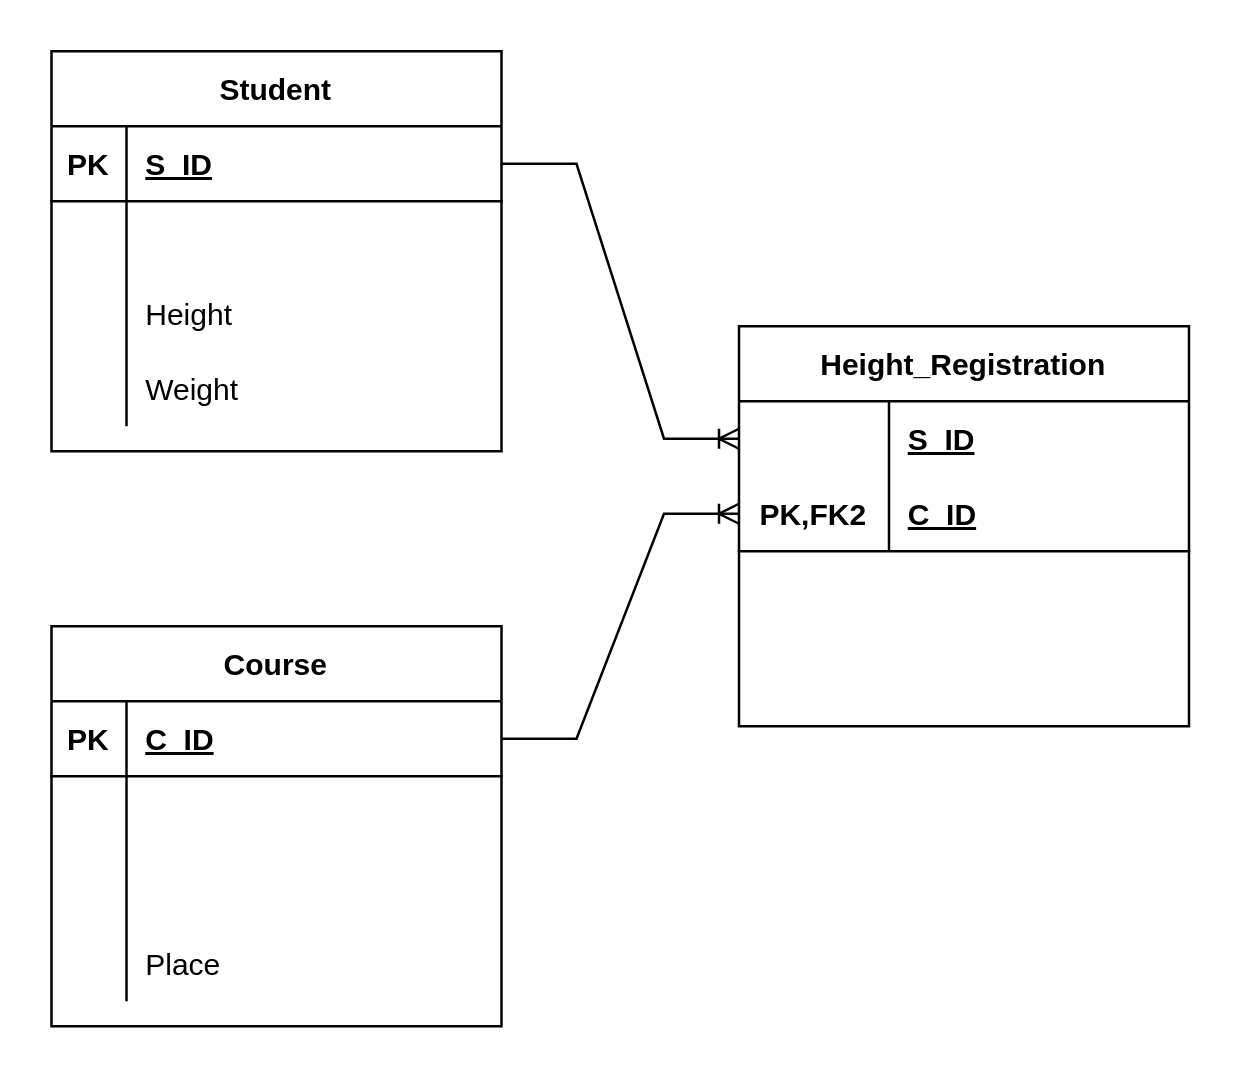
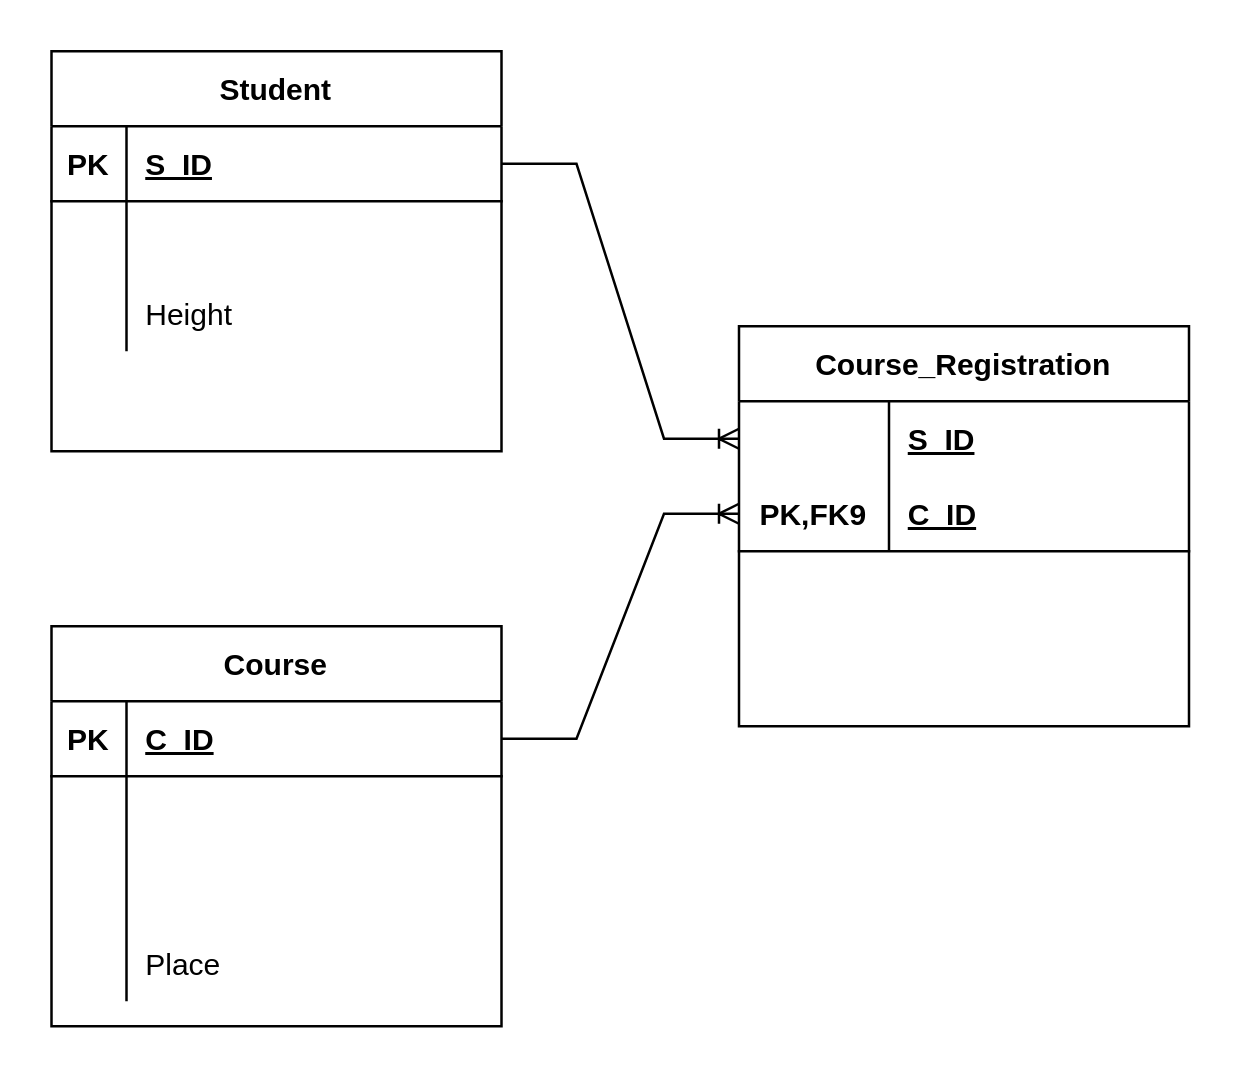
  <mxCell id="0" />
  <mxCell id="1" parent="0" />
  <mxCell id="2" value="Student" style="shape=table;startSize=30;container=1;collapsible=1;childLayout=tableLayout;fixedRows=1;rowLines=0;fontStyle=1;align=center;resizeLast=1;strokeWidth=1;" vertex="1" parent="1"><mxGeometry x="20" y="20" width="180" height="160" as="geometry" /></mxCell>
  <mxCell id="3" value="" style="shape=partialRectangle;collapsible=0;dropTarget=0;pointerEvents=0;fillColor=none;top=0;left=0;bottom=1;right=0;points=[[0,0.5],[1,0.5]];portConstraint=eastwest;strokeWidth=1;" vertex="1" parent="2"><mxGeometry y="30" width="180" height="30" as="geometry" /></mxCell>
  <mxCell id="4" value="PK" style="shape=partialRectangle;connectable=0;fillColor=none;top=0;left=0;bottom=0;right=0;fontStyle=1;overflow=hidden;strokeWidth=1;" vertex="1" parent="3"><mxGeometry width="30" height="30" as="geometry"><mxRectangle width="30" height="30" as="alternateBounds" /></mxGeometry></mxCell>
  <mxCell id="5" value="S_ID" style="shape=partialRectangle;connectable=0;fillColor=none;top=0;left=0;bottom=0;right=0;align=left;spacingLeft=6;fontStyle=5;overflow=hidden;strokeWidth=1;" vertex="1" parent="3"><mxGeometry x="30" width="150" height="30" as="geometry"><mxRectangle width="150" height="30" as="alternateBounds" /></mxGeometry></mxCell>
  <mxCell id="6" value="" style="shape=partialRectangle;collapsible=0;dropTarget=0;pointerEvents=0;fillColor=none;top=0;left=0;bottom=0;right=0;points=[[0,0.5],[1,0.5]];portConstraint=eastwest;strokeWidth=1;" vertex="1" parent="2"><mxGeometry y="60" width="180" height="30" as="geometry" /></mxCell>
  <mxCell id="7" value="" style="shape=partialRectangle;connectable=0;fillColor=none;top=0;left=0;bottom=0;right=0;editable=1;overflow=hidden;strokeWidth=1;" vertex="1" parent="6"><mxGeometry width="30" height="30" as="geometry"><mxRectangle width="30" height="30" as="alternateBounds" /></mxGeometry></mxCell>
  <mxCell id="8" value="" style="shape=partialRectangle;collapsible=0;dropTarget=0;pointerEvents=0;fillColor=none;top=0;left=0;bottom=0;right=0;points=[[0,0.5],[1,0.5]];portConstraint=eastwest;strokeWidth=1;" vertex="1" parent="2"><mxGeometry y="90" width="180" height="30" as="geometry" /></mxCell>
  <mxCell id="9" value="" style="shape=partialRectangle;connectable=0;fillColor=none;top=0;left=0;bottom=0;right=0;editable=1;overflow=hidden;strokeWidth=1;" vertex="1" parent="8"><mxGeometry width="30" height="30" as="geometry"><mxRectangle width="30" height="30" as="alternateBounds" /></mxGeometry></mxCell>
  <mxCell id="10" value="Height" style="shape=partialRectangle;connectable=0;fillColor=none;top=0;left=0;bottom=0;right=0;align=left;spacingLeft=6;overflow=hidden;strokeWidth=1;" vertex="1" parent="8"><mxGeometry x="30" width="150" height="30" as="geometry"><mxRectangle width="150" height="30" as="alternateBounds" /></mxGeometry></mxCell>
  <mxCell id="11" value="" style="shape=partialRectangle;collapsible=0;dropTarget=0;pointerEvents=0;fillColor=none;top=0;left=0;bottom=0;right=0;points=[[0,0.5],[1,0.5]];portConstraint=eastwest;strokeWidth=1;" vertex="1" parent="2"><mxGeometry y="120" width="180" height="30" as="geometry" /></mxCell>
  <mxCell id="12" value="" style="shape=partialRectangle;connectable=0;fillColor=none;top=0;left=0;bottom=0;right=0;editable=1;overflow=hidden;strokeWidth=1;" vertex="1" parent="11"><mxGeometry width="30" height="30" as="geometry"><mxRectangle width="30" height="30" as="alternateBounds" /></mxGeometry></mxCell>
- <mxCell id="13" value="Weight" style="shape=partialRectangle;connectable=0;fillColor=none;top=0;left=0;bottom=0;right=0;align=left;spacingLeft=6;overflow=hidden;strokeWidth=1;" vertex="1" parent="11"><mxGeometry x="30" width="150" height="30" as="geometry"><mxRectangle width="150" height="30" as="alternateBounds" /></mxGeometry></mxCell>
  <mxCell id="14" value="Course" style="shape=table;startSize=30;container=1;collapsible=1;childLayout=tableLayout;fixedRows=1;rowLines=0;fontStyle=1;align=center;resizeLast=1;strokeColor=default;strokeWidth=1;" vertex="1" parent="1"><mxGeometry x="20" y="250" width="180" height="160" as="geometry" /></mxCell>
  <mxCell id="15" value="" style="shape=partialRectangle;collapsible=0;dropTarget=0;pointerEvents=0;fillColor=none;top=0;left=0;bottom=1;right=0;points=[[0,0.5],[1,0.5]];portConstraint=eastwest;strokeColor=default;strokeWidth=1;" vertex="1" parent="14"><mxGeometry y="30" width="180" height="30" as="geometry" /></mxCell>
  <mxCell id="16" value="PK" style="shape=partialRectangle;connectable=0;fillColor=none;top=0;left=0;bottom=0;right=0;fontStyle=1;overflow=hidden;strokeColor=default;strokeWidth=1;" vertex="1" parent="15"><mxGeometry width="30" height="30" as="geometry"><mxRectangle width="30" height="30" as="alternateBounds" /></mxGeometry></mxCell>
  <mxCell id="17" value="C_ID" style="shape=partialRectangle;connectable=0;fillColor=none;top=0;left=0;bottom=0;right=0;align=left;spacingLeft=6;fontStyle=5;overflow=hidden;strokeColor=default;strokeWidth=1;" vertex="1" parent="15"><mxGeometry x="30" width="150" height="30" as="geometry"><mxRectangle width="150" height="30" as="alternateBounds" /></mxGeometry></mxCell>
  <mxCell id="18" value="" style="shape=partialRectangle;collapsible=0;dropTarget=0;pointerEvents=0;fillColor=none;top=0;left=0;bottom=0;right=0;points=[[0,0.5],[1,0.5]];portConstraint=eastwest;strokeColor=default;strokeWidth=1;" vertex="1" parent="14"><mxGeometry y="60" width="180" height="30" as="geometry" /></mxCell>
  <mxCell id="19" value="" style="shape=partialRectangle;connectable=0;fillColor=none;top=0;left=0;bottom=0;right=0;editable=1;overflow=hidden;strokeColor=default;strokeWidth=1;" vertex="1" parent="18"><mxGeometry width="30" height="30" as="geometry"><mxRectangle width="30" height="30" as="alternateBounds" /></mxGeometry></mxCell>
  <mxCell id="20" value="" style="shape=partialRectangle;collapsible=0;dropTarget=0;pointerEvents=0;fillColor=none;top=0;left=0;bottom=0;right=0;points=[[0,0.5],[1,0.5]];portConstraint=eastwest;strokeColor=default;strokeWidth=1;" vertex="1" parent="14"><mxGeometry y="90" width="180" height="30" as="geometry" /></mxCell>
  <mxCell id="21" value="" style="shape=partialRectangle;connectable=0;fillColor=none;top=0;left=0;bottom=0;right=0;editable=1;overflow=hidden;strokeColor=default;strokeWidth=1;" vertex="1" parent="20"><mxGeometry width="30" height="30" as="geometry"><mxRectangle width="30" height="30" as="alternateBounds" /></mxGeometry></mxCell>
  <mxCell id="22" value="" style="shape=partialRectangle;collapsible=0;dropTarget=0;pointerEvents=0;fillColor=none;top=0;left=0;bottom=0;right=0;points=[[0,0.5],[1,0.5]];portConstraint=eastwest;strokeColor=default;strokeWidth=1;" vertex="1" parent="14"><mxGeometry y="120" width="180" height="30" as="geometry" /></mxCell>
  <mxCell id="23" value="" style="shape=partialRectangle;connectable=0;fillColor=none;top=0;left=0;bottom=0;right=0;editable=1;overflow=hidden;strokeColor=default;strokeWidth=1;" vertex="1" parent="22"><mxGeometry width="30" height="30" as="geometry"><mxRectangle width="30" height="30" as="alternateBounds" /></mxGeometry></mxCell>
  <mxCell id="24" value="Place" style="shape=partialRectangle;connectable=0;fillColor=none;top=0;left=0;bottom=0;right=0;align=left;spacingLeft=6;overflow=hidden;strokeColor=default;strokeWidth=1;" vertex="1" parent="22"><mxGeometry x="30" width="150" height="30" as="geometry"><mxRectangle width="150" height="30" as="alternateBounds" /></mxGeometry></mxCell>
- <mxCell id="25" value="Height_Registration" style="shape=table;startSize=30;container=1;collapsible=1;childLayout=tableLayout;fixedRows=1;rowLines=0;fontStyle=1;align=center;resizeLast=1;strokeColor=default;strokeWidth=1;" vertex="1" parent="1"><mxGeometry x="295" y="130" width="180" height="160" as="geometry" /></mxCell>
+ <mxCell id="25" value="Course_Registration" style="shape=table;startSize=30;container=1;collapsible=1;childLayout=tableLayout;fixedRows=1;rowLines=0;fontStyle=1;align=center;resizeLast=1;strokeColor=default;strokeWidth=1;" vertex="1" parent="1"><mxGeometry x="295" y="130" width="180" height="160" as="geometry" /></mxCell>
  <mxCell id="26" value="" style="shape=partialRectangle;collapsible=0;dropTarget=0;pointerEvents=0;fillColor=none;top=0;left=0;bottom=0;right=0;points=[[0,0.5],[1,0.5]];portConstraint=eastwest;strokeColor=default;strokeWidth=1;" vertex="1" parent="25"><mxGeometry y="30" width="180" height="30" as="geometry" /></mxCell>
  <mxCell id="27" value="S_ID" style="shape=partialRectangle;connectable=0;fillColor=none;top=0;left=0;bottom=0;right=0;align=left;spacingLeft=6;fontStyle=5;overflow=hidden;strokeColor=default;strokeWidth=1;" vertex="1" parent="26"><mxGeometry x="60" width="120" height="30" as="geometry"><mxRectangle width="120" height="30" as="alternateBounds" /></mxGeometry></mxCell>
  <mxCell id="28" value="" style="shape=partialRectangle;collapsible=0;dropTarget=0;pointerEvents=0;fillColor=none;top=0;left=0;bottom=1;right=0;points=[[0,0.5],[1,0.5]];portConstraint=eastwest;strokeColor=default;strokeWidth=1;" vertex="1" parent="25"><mxGeometry y="60" width="180" height="30" as="geometry" /></mxCell>
- <mxCell id="29" value="PK,FK2" style="shape=partialRectangle;connectable=0;fillColor=none;top=0;left=0;bottom=0;right=0;fontStyle=1;overflow=hidden;strokeColor=default;strokeWidth=1;" vertex="1" parent="28"><mxGeometry width="60" height="30" as="geometry"><mxRectangle width="60" height="30" as="alternateBounds" /></mxGeometry></mxCell>
+ <mxCell id="29" value="PK,FK9" style="shape=partialRectangle;connectable=0;fillColor=none;top=0;left=0;bottom=0;right=0;fontStyle=1;overflow=hidden;strokeColor=default;strokeWidth=1;" vertex="1" parent="28"><mxGeometry width="60" height="30" as="geometry"><mxRectangle width="60" height="30" as="alternateBounds" /></mxGeometry></mxCell>
  <mxCell id="30" value="C_ID" style="shape=partialRectangle;connectable=0;fillColor=none;top=0;left=0;bottom=0;right=0;align=left;spacingLeft=6;fontStyle=5;overflow=hidden;strokeColor=default;strokeWidth=1;" vertex="1" parent="28"><mxGeometry x="60" width="120" height="30" as="geometry"><mxRectangle width="120" height="30" as="alternateBounds" /></mxGeometry></mxCell>
  <mxCell id="31" value="" style="shape=partialRectangle;collapsible=0;dropTarget=0;pointerEvents=0;fillColor=none;top=0;left=0;bottom=0;right=0;points=[[0,0.5],[1,0.5]];portConstraint=eastwest;strokeColor=default;strokeWidth=1;" vertex="1" parent="25"><mxGeometry y="90" width="180" height="30" as="geometry" /></mxCell>
  <mxCell id="32" value="" style="shape=partialRectangle;connectable=0;fillColor=none;top=0;left=0;bottom=0;right=0;editable=1;overflow=hidden;strokeColor=default;strokeWidth=1;" vertex="1" parent="31"><mxGeometry width="60" height="30" as="geometry"><mxRectangle width="60" height="30" as="alternateBounds" /></mxGeometry></mxCell>
  <mxCell id="33" value="" style="shape=partialRectangle;collapsible=0;dropTarget=0;pointerEvents=0;fillColor=none;top=0;left=0;bottom=0;right=0;points=[[0,0.5],[1,0.5]];portConstraint=eastwest;strokeColor=default;strokeWidth=1;" vertex="1" parent="25"><mxGeometry y="120" width="180" height="30" as="geometry" /></mxCell>
  <mxCell id="34" value="" style="shape=partialRectangle;connectable=0;fillColor=none;top=0;left=0;bottom=0;right=0;editable=1;overflow=hidden;strokeColor=default;strokeWidth=1;" vertex="1" parent="33"><mxGeometry width="60" height="30" as="geometry"><mxRectangle width="60" height="30" as="alternateBounds" /></mxGeometry></mxCell>
  <mxCell id="35" value="" style="edgeStyle=entityRelationEdgeStyle;fontSize=12;html=1;endArrow=ERoneToMany;rounded=0;exitX=1;exitY=0.5;exitDx=0;exitDy=0;entryX=0;entryY=0.5;entryDx=0;entryDy=0;" edge="1" parent="1" source="15" target="28"><mxGeometry width="100" height="100" relative="1" as="geometry"><mxPoint x="250" y="320" as="sourcePoint" /><mxPoint x="350" y="220" as="targetPoint" /></mxGeometry></mxCell>
  <mxCell id="36" value="" style="edgeStyle=entityRelationEdgeStyle;fontSize=12;html=1;endArrow=ERoneToMany;rounded=0;exitX=1;exitY=0.5;exitDx=0;exitDy=0;entryX=0;entryY=0.5;entryDx=0;entryDy=0;" edge="1" parent="1" source="3" target="26"><mxGeometry width="100" height="100" relative="1" as="geometry"><mxPoint x="240" y="160" as="sourcePoint" /><mxPoint x="340" y="60" as="targetPoint" /></mxGeometry></mxCell>
